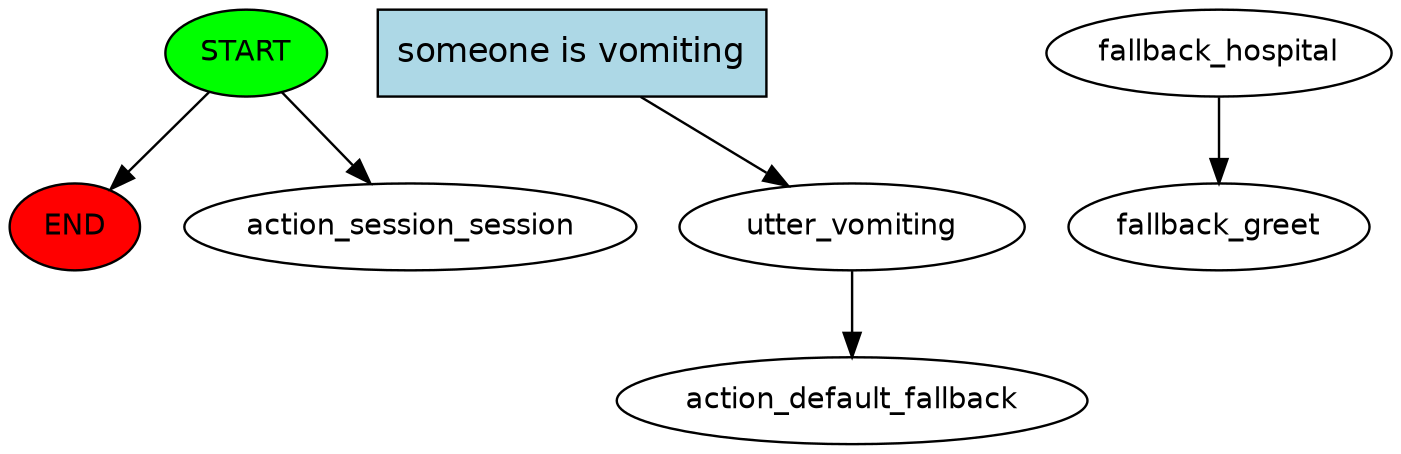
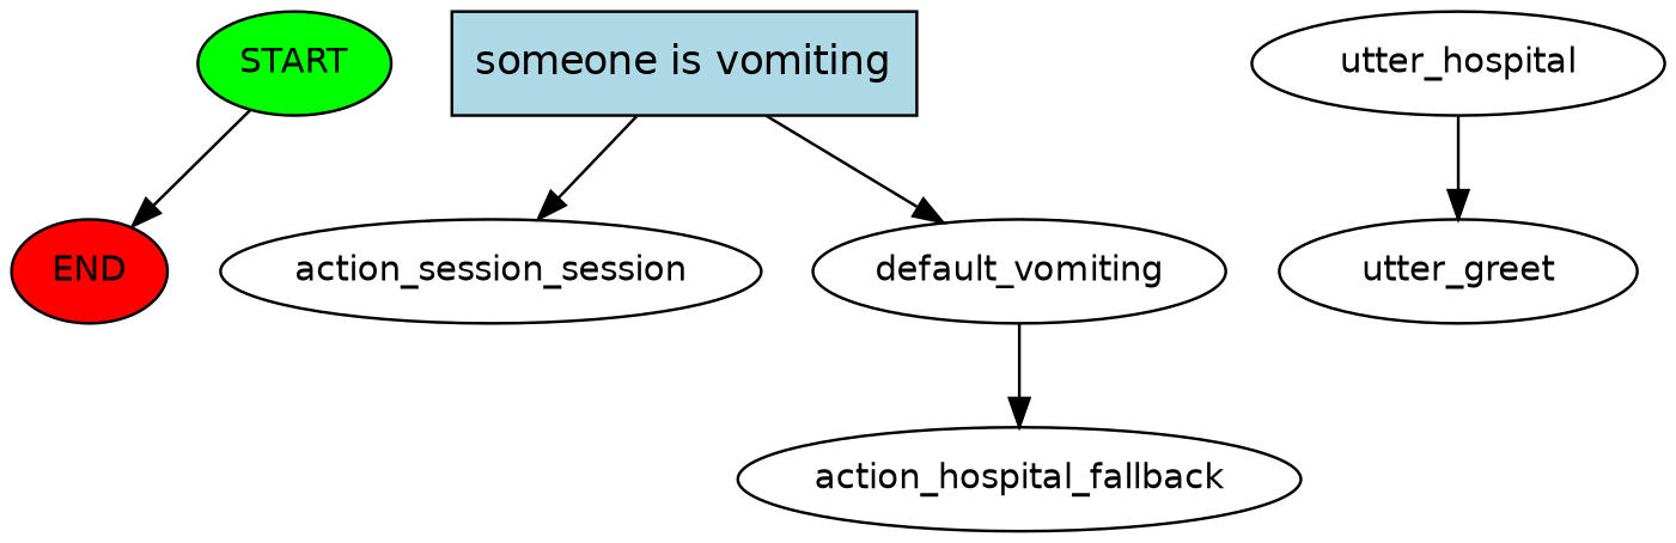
  digraph {
    fontname="DejaVu Sans"
    node [fontname="DejaVu Sans" fontsize=12]
    edge [fontname="DejaVu Sans"]
    n1 [fillcolor=green label=START style=filled]
    n2 [fillcolor=red label=END style=filled]
    n3 [label=action_session_session]
-   n4 [label=fallback_hospital]
-   n5 [label=fallback_greet]
+   n4 [label=utter_hospital]
+   n5 [label=utter_greet]
    n6 [fillcolor=lightblue label="someone is vomiting" shape=rect style=filled fontsize=""]
-   n7 [label=utter_vomiting]
-   n8 [label=action_default_fallback]
+   n7 [label=default_vomiting]
+   n8 [label=action_hospital_fallback]
    n1 -> n2
-   n1 -> n3
+   n6 -> n3
    n4 -> n5
    n6 -> n7
    n7 -> n8
  }
